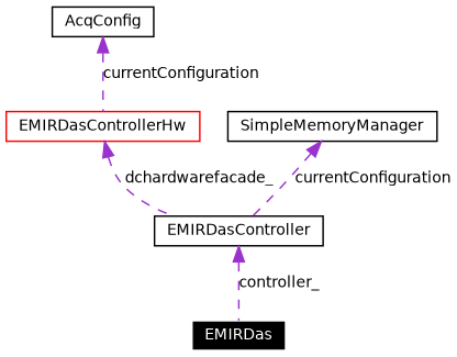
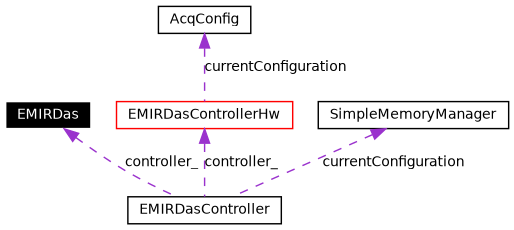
  digraph {
    node [color=black fillcolor=white fontname=Helvetica fontsize=10 shape=record style=filled]
    edge [color=darkorchid3 dir=back fontname=Helvetica fontsize=10 labelfontname=Helvetica labelfontsize=10 style=dashed]
    n1 [color=white fillcolor=black fontcolor=white height=0.2 label=EMIRDas width=0.4]
    n2 [height=0.2 label=EMIRDasController width=0.4]
    n3 [color=red height=0.2 label=EMIRDasControllerHw width=0.4]
    n4 [height=0.2 label=SimpleMemoryManager width=0.4]
    n5 [height=0.2 label=AcqConfig width=0.4]
-   n2 -> n1 [label=controller_]
-   n3 -> n2 [label=dchardwarefacade_]
+   n1 -> n2 [label=controller_]
+   n3 -> n2 [label=controller_]
    n4 -> n2 [label=currentConfiguration]
    n5 -> n3 [label=currentConfiguration]
  }
